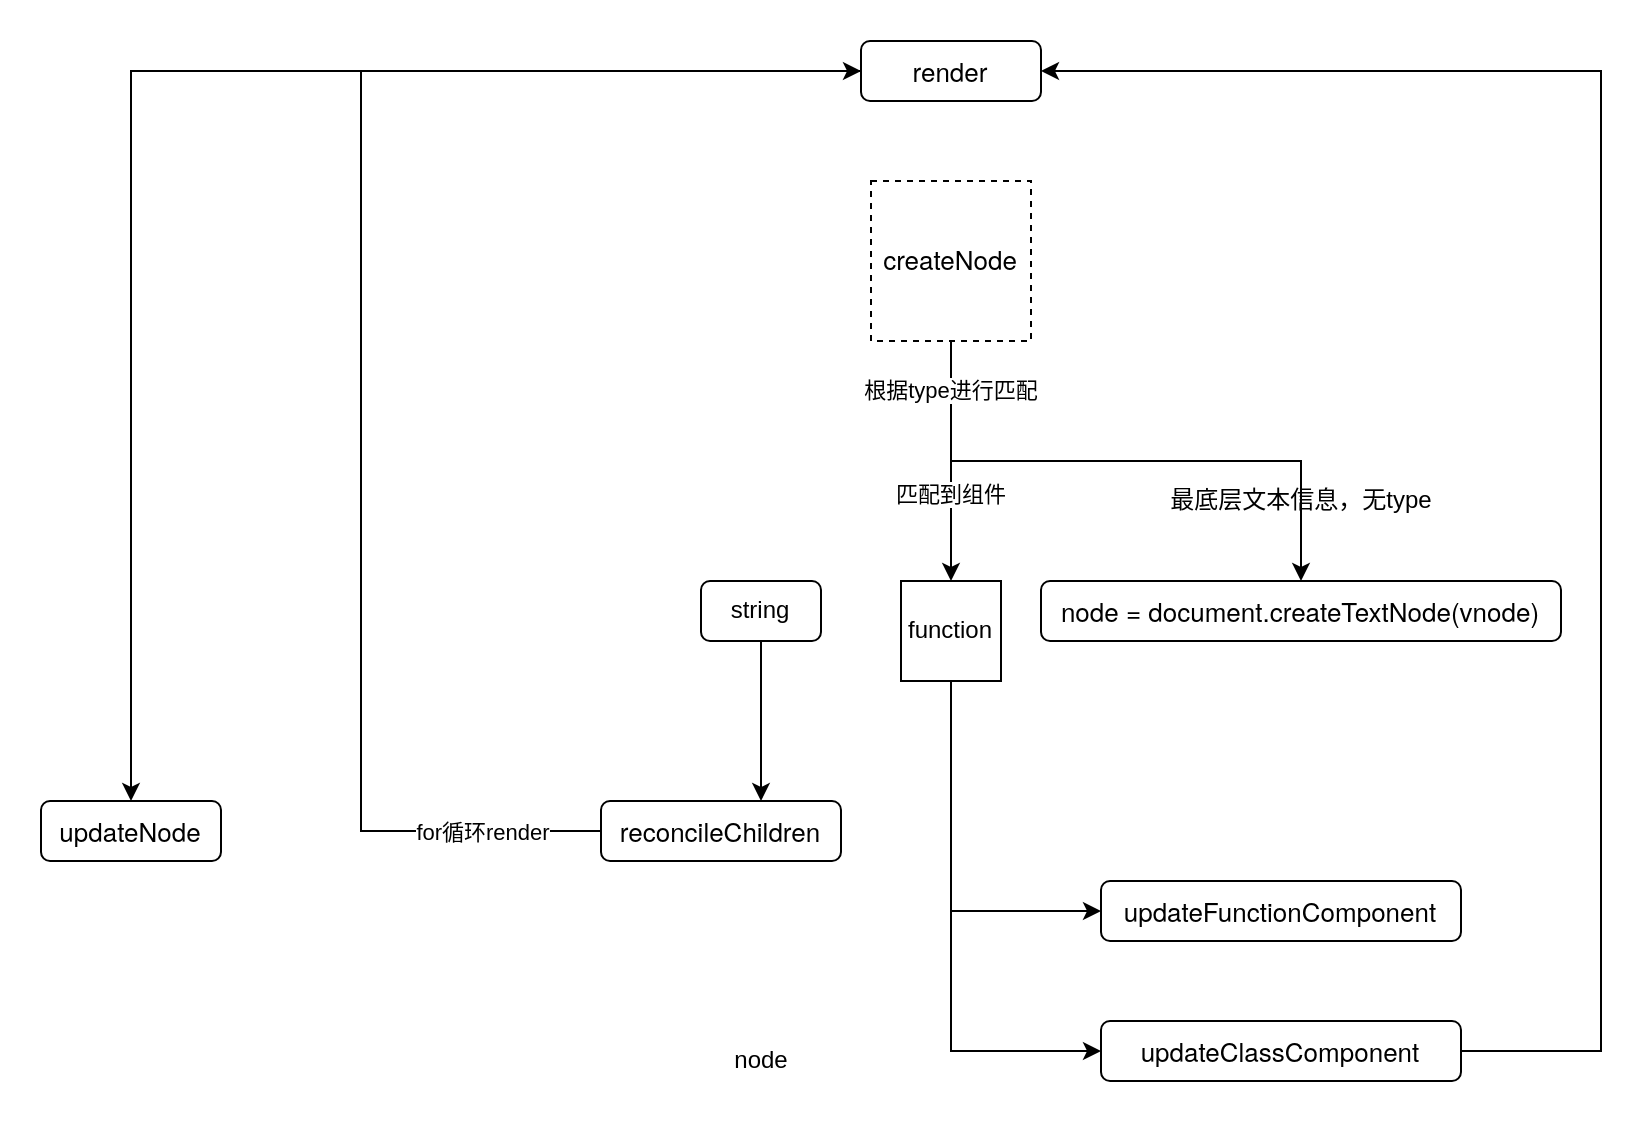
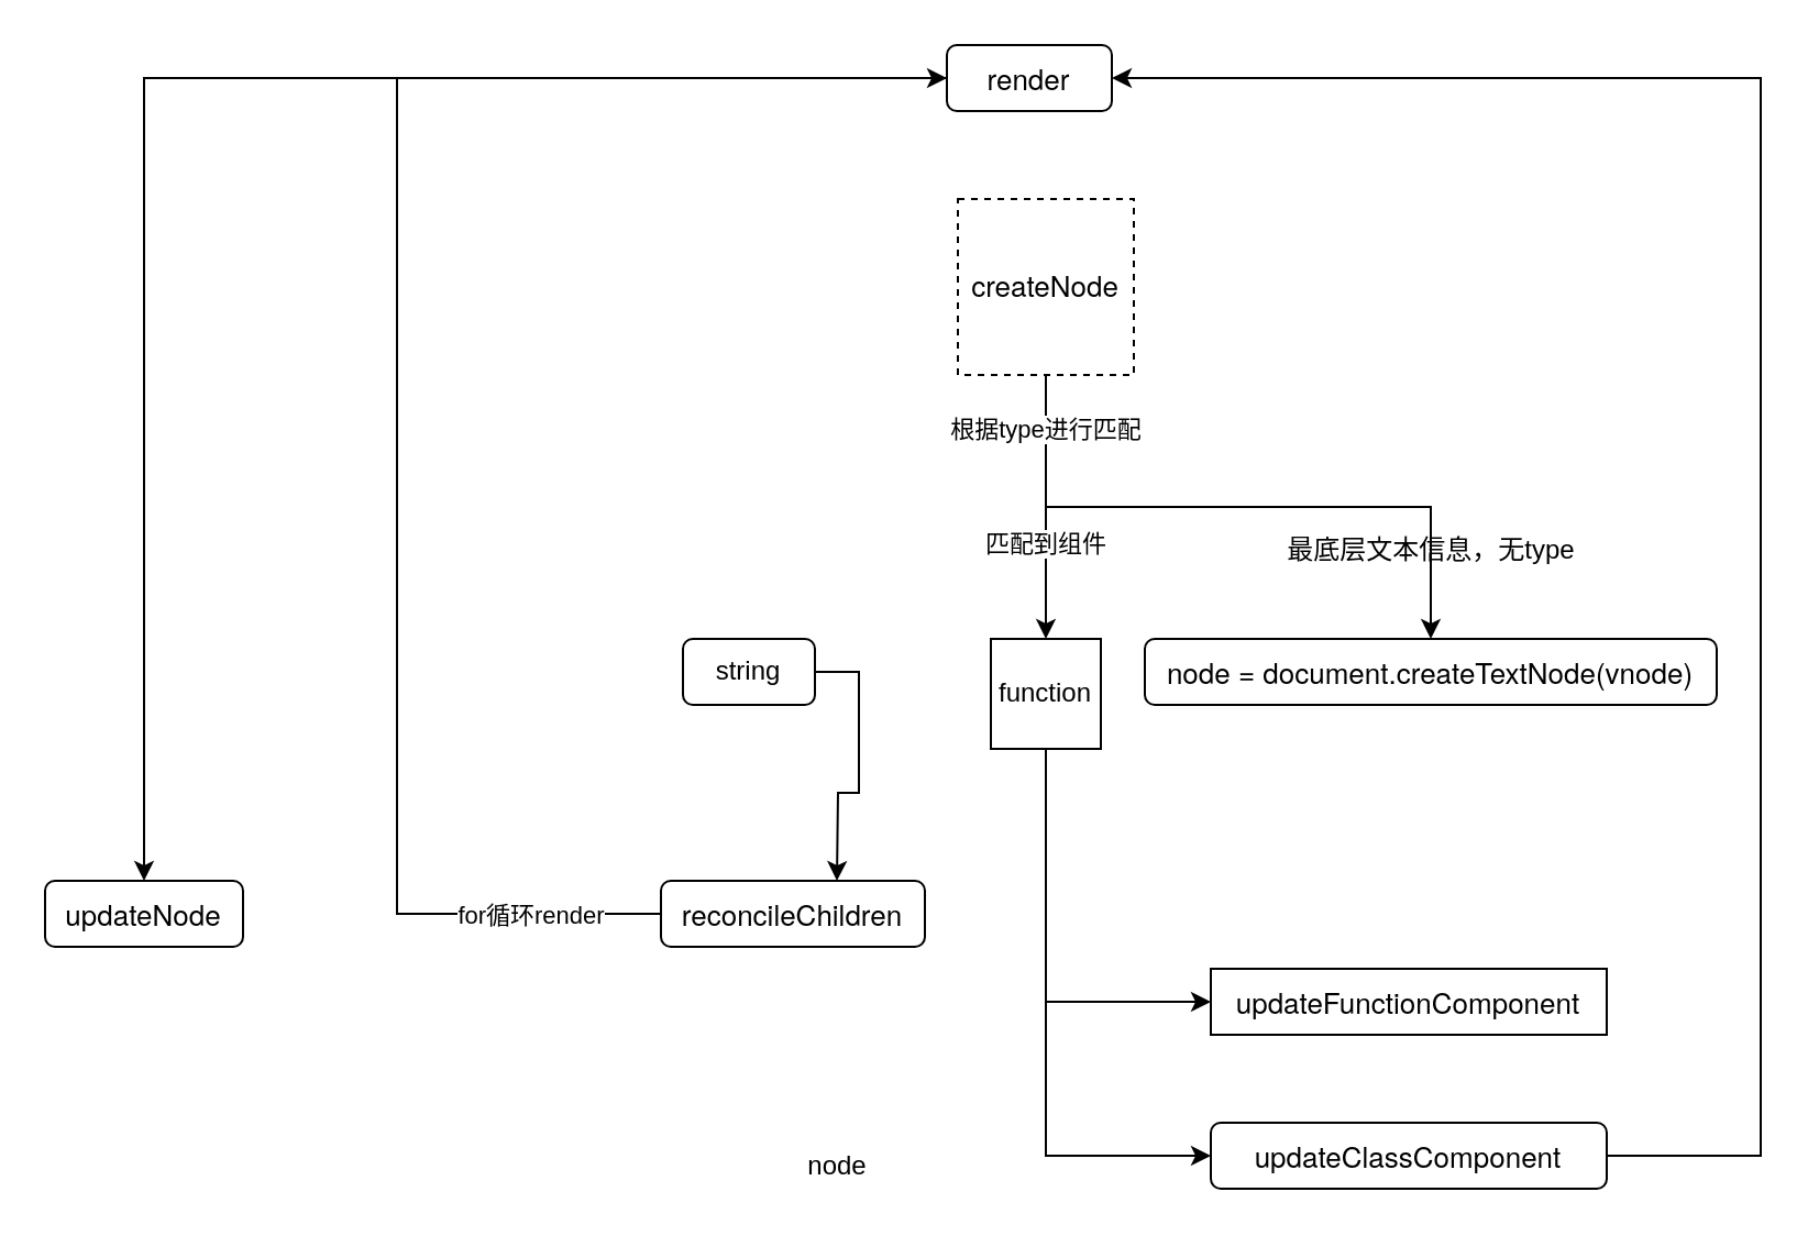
  <mxCell id="0" />
  <mxCell id="1" parent="0" />
  <mxCell id="2" value="" style="edgeStyle=orthogonalEdgeStyle;rounded=0;orthogonalLoop=1;jettySize=auto;html=1;fontColor=default;" parent="1" source="3" target="7" edge="1"><mxGeometry relative="1" as="geometry" /></mxCell>
- <mxCell id="3" value="&lt;p class=&quot;p1&quot; style=&quot;margin: 0px ; font-stretch: normal ; font-size: 13px ; line-height: normal ; font-family: &amp;quot;helvetica neue&amp;quot;&quot;&gt;render&lt;/p&gt;" style="rounded=1;whiteSpace=wrap;html=1;fontColor=default;strokeColor=default;fillColor=default;" parent="1" vertex="1"><mxGeometry x="430" y="20" width="90" height="30" as="geometry" /></mxCell>
+ <mxCell id="3" value="&lt;p class=&quot;p1&quot; style=&quot;margin: 0px ; font-stretch: normal ; font-size: 13px ; line-height: normal ; font-family: &amp;quot;helvetica neue&amp;quot;&quot;&gt;render&lt;/p&gt;" style="rounded=1;whiteSpace=wrap;html=1;fontColor=default;strokeColor=default;fillColor=default;" parent="1" vertex="1"><mxGeometry x="430" y="20" width="75" height="30" as="geometry" /></mxCell>
  <mxCell id="4" style="edgeStyle=orthogonalEdgeStyle;rounded=0;orthogonalLoop=1;jettySize=auto;html=1;entryX=0;entryY=0.5;entryDx=0;entryDy=0;fontColor=default;strokeColor=default;labelBackgroundColor=default;" edge="1" parent="1" source="6" target="3"><mxGeometry relative="1" as="geometry"><Array as="points"><mxPoint x="180" y="415" /><mxPoint x="180" y="35" /></Array></mxGeometry></mxCell>
  <mxCell id="5" value="for循环render" style="edgeLabel;html=1;align=center;verticalAlign=middle;resizable=0;points=[];fontColor=default;labelBackgroundColor=default;" vertex="1" connectable="0" parent="4"><mxGeometry x="-0.82" y="-3" relative="1" as="geometry"><mxPoint x="8" y="3" as="offset" /></mxGeometry></mxCell>
  <mxCell id="6" value="&lt;p class=&quot;p1&quot; style=&quot;margin: 0px ; font-stretch: normal ; font-size: 13px ; line-height: normal ; font-family: &amp;quot;helvetica neue&amp;quot;&quot;&gt;reconcileChildren&lt;/p&gt;" style="rounded=1;whiteSpace=wrap;html=1;fontColor=default;strokeColor=default;fillColor=default;" parent="1" vertex="1"><mxGeometry x="300" y="400" width="120" height="30" as="geometry" /></mxCell>
  <mxCell id="7" value="&lt;p class=&quot;p1&quot; style=&quot;margin: 0px ; font-stretch: normal ; font-size: 13px ; line-height: normal ; font-family: &amp;quot;helvetica neue&amp;quot;&quot;&gt;updateNode&lt;/p&gt;" style="rounded=1;whiteSpace=wrap;html=1;fontColor=default;strokeColor=default;fillColor=default;" parent="1" vertex="1"><mxGeometry x="20" y="400" width="90" height="30" as="geometry" /></mxCell>
- <mxCell id="8" value="&lt;p class=&quot;p1&quot; style=&quot;margin: 0px ; font-stretch: normal ; font-size: 13px ; line-height: normal ; font-family: &amp;quot;helvetica neue&amp;quot;&quot;&gt;updateFunctionComponent&lt;/p&gt;" style="rounded=1;whiteSpace=wrap;html=1;fontColor=default;strokeColor=default;fillColor=default;" parent="1" vertex="1"><mxGeometry x="550" y="440" width="180" height="30" as="geometry" /></mxCell>
+ <mxCell id="8" value="&lt;p class=&quot;p1&quot; style=&quot;margin: 0px ; font-stretch: normal ; font-size: 13px ; line-height: normal ; font-family: &amp;quot;helvetica neue&amp;quot;&quot;&gt;updateFunctionComponent&lt;/p&gt;" style="whiteSpace=wrap;html=1;fontColor=default;strokeColor=default;fillColor=default;rounded=0;" parent="1" vertex="1"><mxGeometry x="550" y="440" width="180" height="30" as="geometry" /></mxCell>
  <mxCell id="9" value="" style="edgeStyle=orthogonalEdgeStyle;rounded=0;orthogonalLoop=1;jettySize=auto;html=1;labelBackgroundColor=default;fontColor=default;strokeColor=default;" parent="1" source="13" target="16" edge="1"><mxGeometry relative="1" as="geometry" /></mxCell>
  <mxCell id="10" value="匹配到组件" style="edgeLabel;html=1;align=center;verticalAlign=middle;resizable=0;points=[];fontColor=default;" vertex="1" connectable="0" parent="9"><mxGeometry x="0.264" y="-1" relative="1" as="geometry"><mxPoint as="offset" /></mxGeometry></mxCell>
  <mxCell id="11" style="edgeStyle=orthogonalEdgeStyle;rounded=0;orthogonalLoop=1;jettySize=auto;html=1;entryX=0.5;entryY=0;entryDx=0;entryDy=0;labelBackgroundColor=default;fontColor=default;strokeColor=default;exitX=0.5;exitY=1;exitDx=0;exitDy=0;" parent="1" source="13" target="19" edge="1"><mxGeometry relative="1" as="geometry" /></mxCell>
  <mxCell id="12" value="根据type进行匹配" style="edgeLabel;html=1;align=center;verticalAlign=middle;resizable=0;points=[];fontColor=default;" vertex="1" connectable="0" parent="11"><mxGeometry x="-0.838" y="-1" relative="1" as="geometry"><mxPoint as="offset" /></mxGeometry></mxCell>
  <mxCell id="13" value="&lt;span style=&quot;font-family: &amp;quot;helvetica neue&amp;quot; ; font-size: 13px&quot;&gt;createNode&lt;/span&gt;" style="whiteSpace=wrap;html=1;aspect=fixed;fontColor=default;strokeColor=default;fillColor=default;dashed=1;" parent="1" vertex="1"><mxGeometry x="435" y="90" width="80" height="80" as="geometry" /></mxCell>
  <mxCell id="14" style="edgeStyle=orthogonalEdgeStyle;rounded=0;orthogonalLoop=1;jettySize=auto;html=1;labelBackgroundColor=default;fontColor=default;strokeColor=default;entryX=0;entryY=0.5;entryDx=0;entryDy=0;" parent="1" source="16" target="8" edge="1"><mxGeometry relative="1" as="geometry"><mxPoint x="530" y="455" as="targetPoint" /><Array as="points"><mxPoint x="475" y="455" /></Array></mxGeometry></mxCell>
  <mxCell id="15" style="edgeStyle=orthogonalEdgeStyle;rounded=0;orthogonalLoop=1;jettySize=auto;html=1;entryX=0;entryY=0.5;entryDx=0;entryDy=0;labelBackgroundColor=default;fontColor=default;strokeColor=default;" parent="1" source="16" target="21" edge="1"><mxGeometry relative="1" as="geometry"><Array as="points"><mxPoint x="475" y="525" /></Array></mxGeometry></mxCell>
  <mxCell id="16" value="function" style="whiteSpace=wrap;html=1;aspect=fixed;fontColor=default;strokeColor=default;fillColor=default;" parent="1" vertex="1"><mxGeometry x="450" y="290" width="50" height="50" as="geometry" /></mxCell>
  <mxCell id="17" style="edgeStyle=orthogonalEdgeStyle;rounded=0;orthogonalLoop=1;jettySize=auto;html=1;labelBackgroundColor=default;fontColor=default;strokeColor=default;" parent="1" source="18" edge="1"><mxGeometry relative="1" as="geometry"><mxPoint x="380" y="400" as="targetPoint" /></mxGeometry></mxCell>
- <mxCell id="18" value="string" style="rounded=1;whiteSpace=wrap;html=1;fontColor=default;strokeColor=default;fillColor=default;" parent="1" vertex="1"><mxGeometry x="350" y="290" width="60" height="30" as="geometry" /></mxCell>
+ <mxCell id="18" value="string" style="rounded=1;whiteSpace=wrap;html=1;fontColor=default;strokeColor=default;fillColor=default;" parent="1" vertex="1"><mxGeometry x="310" y="290" width="60" height="30" as="geometry" /></mxCell>
  <mxCell id="19" value="&lt;p class=&quot;p1&quot; style=&quot;margin: 0px ; font-stretch: normal ; font-size: 13px ; line-height: normal ; font-family: &amp;quot;helvetica neue&amp;quot;&quot;&gt;node = document.createTextNode(vnode)&lt;/p&gt;" style="rounded=1;whiteSpace=wrap;html=1;fontColor=default;strokeColor=default;fillColor=default;" parent="1" vertex="1"><mxGeometry x="520" y="290" width="260" height="30" as="geometry" /></mxCell>
  <mxCell id="20" style="edgeStyle=orthogonalEdgeStyle;rounded=0;orthogonalLoop=1;jettySize=auto;html=1;entryX=1;entryY=0.5;entryDx=0;entryDy=0;labelBackgroundColor=default;fontColor=default;strokeColor=default;" parent="1" source="21" target="3" edge="1"><mxGeometry relative="1" as="geometry"><Array as="points"><mxPoint x="800" y="525" /><mxPoint x="800" y="35" /></Array></mxGeometry></mxCell>
  <mxCell id="21" value="&lt;p class=&quot;p1&quot; style=&quot;margin: 0px ; font-stretch: normal ; font-size: 13px ; line-height: normal ; font-family: &amp;quot;helvetica neue&amp;quot;&quot;&gt;updateClassComponent&lt;/p&gt;" style="rounded=1;whiteSpace=wrap;html=1;fontColor=default;strokeColor=default;fillColor=default;" parent="1" vertex="1"><mxGeometry x="550" y="510" width="180" height="30" as="geometry" /></mxCell>
  <mxCell id="22" value="node&lt;br&gt;" style="text;html=1;align=center;verticalAlign=middle;resizable=0;points=[];autosize=1;strokeColor=none;fillColor=none;fontColor=default;" vertex="1" parent="1"><mxGeometry x="360" y="520" width="40" height="20" as="geometry" /></mxCell>
  <mxCell id="23" value="最底层文本信息，无type" style="text;html=1;align=center;verticalAlign=middle;resizable=0;points=[];autosize=1;strokeColor=none;fillColor=none;fontColor=default;" vertex="1" parent="1"><mxGeometry x="575" y="240" width="150" height="20" as="geometry" /></mxCell>
